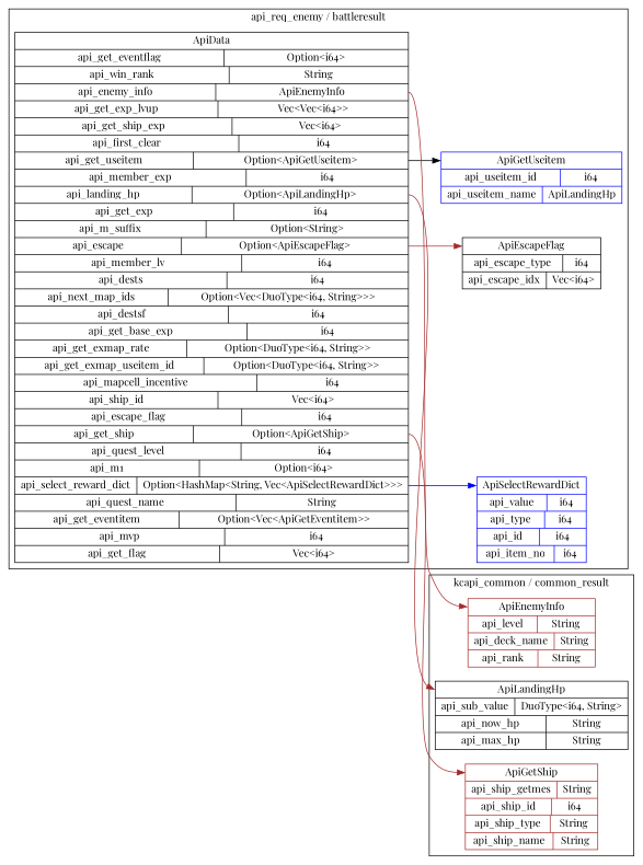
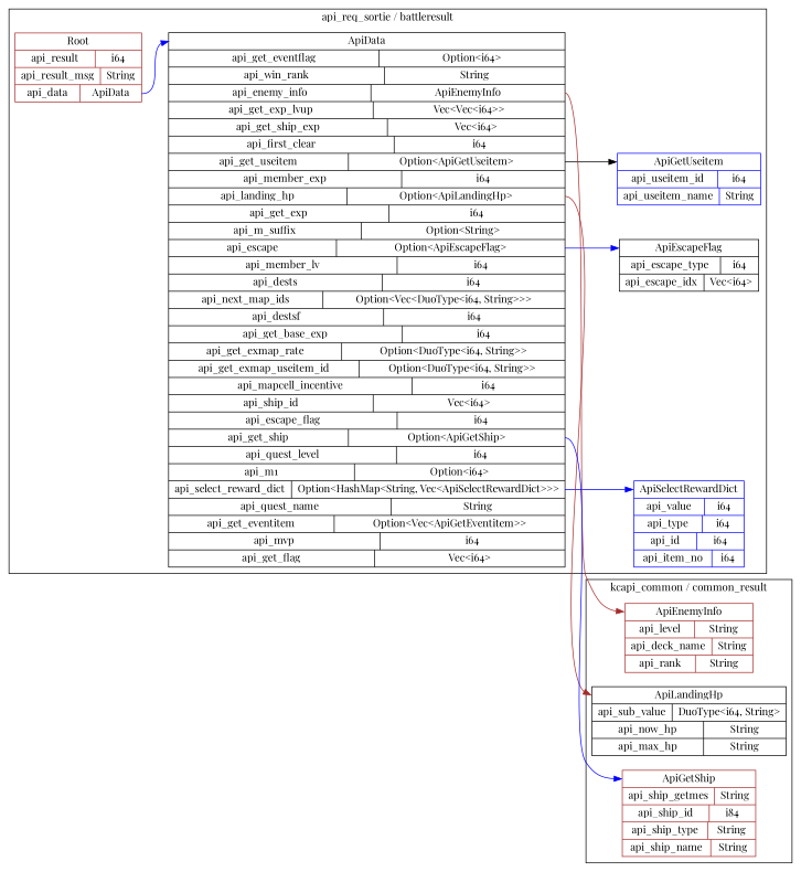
  digraph {
    fontname="Playfair Display"
    rankdir=LR
    node [color=brown fontname="Playfair Display" shape=record style=solid]
    edge [color=blue fontname="Playfair Display"]
+   n1 [label="<Root> Root  | { api_result | <api_result> i64 } | { api_result_msg | <api_result_msg> String } | { api_data | <api_data> ApiData }"]
    n2 [color=black label="<ApiData> ApiData  | { api_get_eventflag | <api_get_eventflag> Option\<i64\> } | { api_win_rank | <api_win_rank> String } | { api_enemy_info | <api_enemy_info> ApiEnemyInfo } | { api_get_exp_lvup | <api_get_exp_lvup> Vec\<Vec\<i64\>\> } | { api_get_ship_exp | <api_get_ship_exp> Vec\<i64\> } | { api_first_clear | <api_first_clear> i64 } | { api_get_useitem | <api_get_useitem> Option\<ApiGetUseitem\> } | { api_member_exp | <api_member_exp> i64 } | { api_landing_hp | <api_landing_hp> Option\<ApiLandingHp\> } | { api_get_exp | <api_get_exp> i64 } | { api_m_suffix | <api_m_suffix> Option\<String\> } | { api_escape | <api_escape> Option\<ApiEscapeFlag\> } | { api_member_lv | <api_member_lv> i64 } | { api_dests | <api_dests> i64 } | { api_next_map_ids | <api_next_map_ids> Option\<Vec\<DuoType\<i64, String\>\>\> } | { api_destsf | <api_destsf> i64 } | { api_get_base_exp | <api_get_base_exp> i64 } | { api_get_exmap_rate | <api_get_exmap_rate> Option\<DuoType\<i64, String\>\> } | { api_get_exmap_useitem_id | <api_get_exmap_useitem_id> Option\<DuoType\<i64, String\>\> } | { api_mapcell_incentive | <api_mapcell_incentive> i64 } | { api_ship_id | <api_ship_id> Vec\<i64\> } | { api_escape_flag | <api_escape_flag> i64 } | { api_get_ship | <api_get_ship> Option\<ApiGetShip\> } | { api_quest_level | <api_quest_level> i64 } | { api_m1 | <api_m1> Option\<i64\> } | { api_select_reward_dict | <api_select_reward_dict> Option\<HashMap\<String, Vec\<ApiSelectRewardDict\>\>\> } | { api_quest_name | <api_quest_name> String } | { api_get_eventitem | <api_get_eventitem> Option\<Vec\<ApiGetEventitem\>\> } | { api_mvp | <api_mvp> i64 } | { api_get_flag | <api_get_flag> Vec\<i64\> }"]
    n3 [color=blue label="<ApiSelectRewardDict> ApiSelectRewardDict  | { api_value | <api_value> i64 } | { api_type | <api_type> i64 } | { api_id | <api_id> i64 } | { api_item_no | <api_item_no> i64 }"]
-   n4 [color=blue label="<ApiGetUseitem> ApiGetUseitem  | { api_useitem_id | <api_useitem_id> i64 } | { api_useitem_name | <api_useitem_name> ApiLandingHp }"]
+   n4 [color=blue label="<ApiGetUseitem> ApiGetUseitem  | { api_useitem_id | <api_useitem_id> i64 } | { api_useitem_name | <api_useitem_name> String }"]
    n5 [color=black label="<ApiEscapeFlag> ApiEscapeFlag  | { api_escape_type | <api_escape_type> i64 } | { api_escape_idx | <api_escape_idx> Vec\<i64\> }"]
    n6 [label="<ApiEnemyInfo> ApiEnemyInfo  | { api_level | <api_level> String } | { api_deck_name | <api_deck_name> String } | { api_rank | <api_rank> String }"]
    n7 [color=black label="<ApiLandingHp> ApiLandingHp  | { api_sub_value | <api_sub_value> DuoType\<i64, String\> } | { api_now_hp | <api_now_hp> String } | { api_max_hp | <api_max_hp> String }"]
-   n8 [label="<ApiGetShip> ApiGetShip  | { api_ship_getmes | <api_ship_getmes> String } | { api_ship_id | <api_ship_id> i64 } | { api_ship_type | <api_ship_type> String } | { api_ship_name | <api_ship_name> String }"]
+   n8 [label="<ApiGetShip> ApiGetShip  | { api_ship_getmes | <api_ship_getmes> String } | { api_ship_id | <api_ship_id> i84 } | { api_ship_type | <api_ship_type> String } | { api_ship_name | <api_ship_name> String }"]
    subgraph cluster_1 {
-     label="api_req_enemy / battleresult"
+     label="api_req_sortie / battleresult"
+     n1
      n2
      n3
      n4
      n5
    }
    subgraph cluster_2 {
      label="kcapi_common / common_result"
      n6
      n7
      n8
    }
+   n1 -> n2 [headport="ApiData:w" tailport="api_data:e"]
    n2 -> n3 [headport="ApiSelectRewardDict:w" tailport="api_select_reward_dict:e"]
    n2 -> n4 [color=black headport="ApiGetUseitem:w" tailport="api_get_useitem:e"]
-   n2 -> n5 [color=brown headport="ApiEscapeFlag:w" tailport="api_escape:e"]
+   n2 -> n5 [headport="ApiEscapeFlag:w" tailport="api_escape:e"]
    n2 -> n6 [color=brown headport="ApiEnemyInfo:w" tailport="api_enemy_info:e"]
    n2 -> n7 [color=brown headport="ApiLandingHp:w" tailport="api_landing_hp:e"]
-   n2 -> n8 [color=brown headport="ApiGetShip:w" tailport="api_get_ship:e"]
+   n2 -> n8 [headport="ApiGetShip:w" tailport="api_get_ship:e"]
  }
